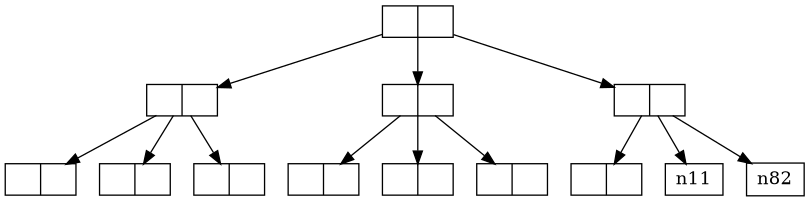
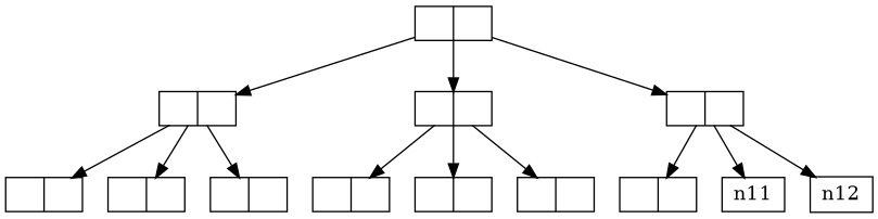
  digraph {
    ordering=out
    node [shape=record]
    n0 [height=.1 label=" | "]
    n1 [height=.1 label=" | "]
    n2 [height=.1 label=" | "]
    n3 [height=.1 label=" | "]
    n4 [height=.1 label=" | "]
    n5 [height=.1 label=" | "]
    n6 [height=.1 label=" | "]
    n7 [height=.1 label=" | "]
    n8 [height=.1 label=" | "]
    n9 [height=.1 label=" | "]
    n10 [height=.1 label=" | "]
    n11 [height=.1 width=.4]
-   n12 [height=.1 label=n82 width=.4]
+   n12 [height=.1 width=.4]
    n0 -> n1
    n0 -> n2
    n0 -> n3
    n1 -> n4
    n1 -> n5
    n1 -> n6
    n2 -> n7
    n2 -> n8
    n2 -> n9
    n3 -> n10
    n3 -> n11
    n3 -> n12
  }
